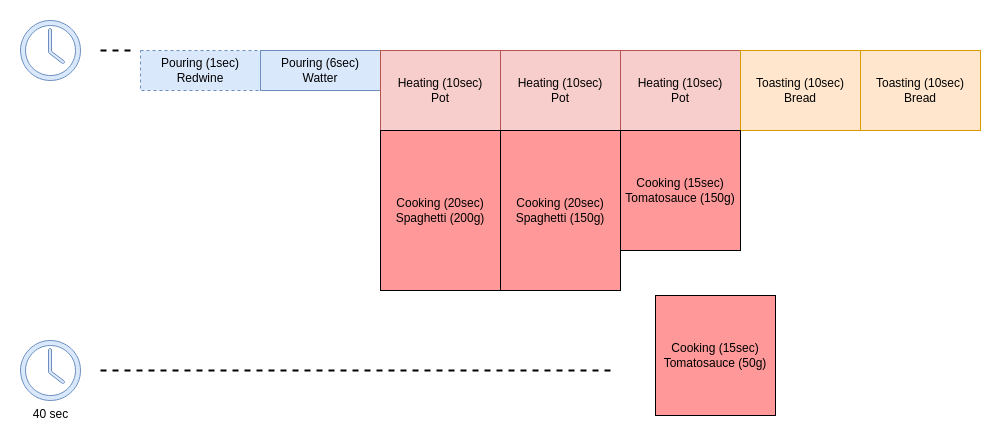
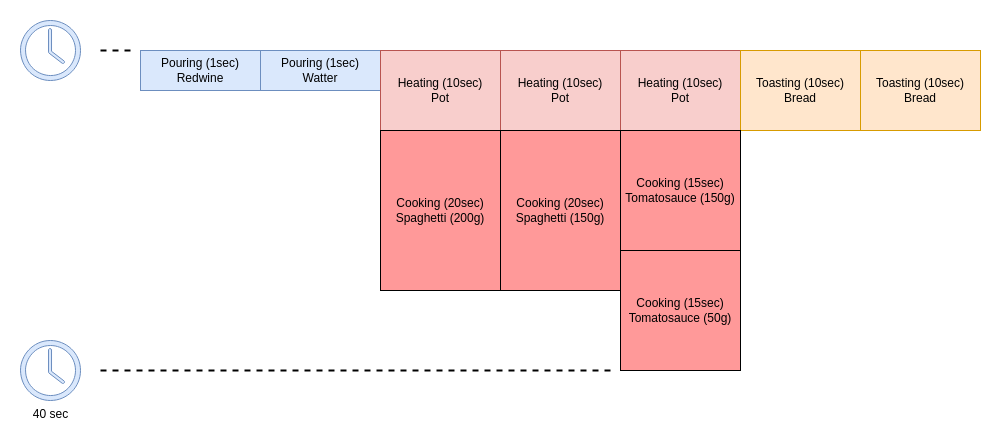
  <mxCell id="0" />
  <mxCell id="1" parent="0" />
- <mxCell id="2" value="Pouring (1sec)&lt;br&gt;Redwine" style="rounded=0;whiteSpace=wrap;html=1;fillColor=#dae8fc;strokeColor=#6c8ebf;dashed=1;" vertex="1" parent="1"><mxGeometry x="140" y="50" width="120" height="40" as="geometry" /></mxCell>
- <mxCell id="3" value="Pouring (6sec)&lt;br&gt;Watter" style="rounded=0;whiteSpace=wrap;html=1;fillColor=#dae8fc;strokeColor=#6c8ebf;" vertex="1" parent="1"><mxGeometry x="260" y="50" width="120" height="40" as="geometry" /></mxCell>
+ <mxCell id="2" value="Pouring (1sec)&lt;br&gt;Redwine" style="rounded=0;whiteSpace=wrap;html=1;fillColor=#dae8fc;strokeColor=#6c8ebf;" vertex="1" parent="1"><mxGeometry x="140" y="50" width="120" height="40" as="geometry" /></mxCell>
+ <mxCell id="3" value="Pouring (1sec)&lt;br&gt;Watter" style="rounded=0;whiteSpace=wrap;html=1;fillColor=#dae8fc;strokeColor=#6c8ebf;" vertex="1" parent="1"><mxGeometry x="260" y="50" width="120" height="40" as="geometry" /></mxCell>
  <mxCell id="4" value="Heating (10sec)&lt;br&gt;Pot" style="rounded=0;whiteSpace=wrap;html=1;fillColor=#f8cecc;strokeColor=#b85450;" vertex="1" parent="1"><mxGeometry x="380" y="50" width="120" height="80" as="geometry" /></mxCell>
  <mxCell id="5" value="Heating (10sec)&lt;br&gt;Pot" style="rounded=0;whiteSpace=wrap;html=1;fillColor=#f8cecc;strokeColor=#b85450;" vertex="1" parent="1"><mxGeometry x="620" y="50" width="120" height="80" as="geometry" /></mxCell>
  <mxCell id="6" value="Heating (10sec)&lt;br&gt;Pot" style="rounded=0;whiteSpace=wrap;html=1;fillColor=#f8cecc;strokeColor=#b85450;" vertex="1" parent="1"><mxGeometry x="500" y="50" width="120" height="80" as="geometry" /></mxCell>
  <mxCell id="7" value="Toasting (10sec)&lt;br&gt;Bread" style="rounded=0;whiteSpace=wrap;html=1;fillColor=#ffe6cc;strokeColor=#d79b00;" vertex="1" parent="1"><mxGeometry x="740" y="50" width="120" height="80" as="geometry" /></mxCell>
  <mxCell id="8" value="Toasting (10sec)&lt;br&gt;Bread" style="rounded=0;whiteSpace=wrap;html=1;fillColor=#ffe6cc;strokeColor=#d79b00;" vertex="1" parent="1"><mxGeometry x="860" y="50" width="120" height="80" as="geometry" /></mxCell>
  <mxCell id="9" value="Cooking (20sec)&lt;br&gt;Spaghetti (200g)" style="rounded=0;whiteSpace=wrap;html=1;fillColor=#D6625D;strokeColor=#000000;strokeWidth=1;" vertex="1" parent="1"><mxGeometry x="380" y="130" width="120" height="160" as="geometry" /></mxCell>
  <mxCell id="10" value="Cooking (20sec)&lt;br&gt;Spaghetti (150g)" style="rounded=0;whiteSpace=wrap;html=1;fillColor=#D6625D;strokeColor=#000000;" vertex="1" parent="1"><mxGeometry x="500" y="130" width="120" height="160" as="geometry" /></mxCell>
  <mxCell id="11" value="Cooking (15sec)&lt;br&gt;Tomatosauce (150g)" style="rounded=0;whiteSpace=wrap;html=1;fillColor=#D6625D;strokeColor=#000000;" vertex="1" parent="1"><mxGeometry x="620" y="130" width="120" height="120" as="geometry" /></mxCell>
- <mxCell id="12" value="Cooking (15sec)&lt;br&gt;Tomatosauce (50g)" style="rounded=0;whiteSpace=wrap;html=1;fillColor=#FF9999;strokeColor=#000000;" vertex="1" parent="1"><mxGeometry x="655" y="295" width="120" height="120" as="geometry" /></mxCell>
+ <mxCell id="12" value="Cooking (15sec)&lt;br&gt;Tomatosauce (50g)" style="rounded=0;whiteSpace=wrap;html=1;fillColor=#FF9999;strokeColor=#000000;" vertex="1" parent="1"><mxGeometry x="620" y="250" width="120" height="120" as="geometry" /></mxCell>
  <mxCell id="13" value="" style="sketch=0;pointerEvents=1;shadow=0;dashed=0;html=1;strokeColor=#6c8ebf;fillColor=#dae8fc;labelPosition=center;verticalLabelPosition=bottom;verticalAlign=top;outlineConnect=0;align=center;shape=mxgraph.office.concepts.clock;" vertex="1" parent="1"><mxGeometry x="20" y="20" width="60" height="60" as="geometry" /></mxCell>
  <mxCell id="14" value="40 sec" style="sketch=0;pointerEvents=1;shadow=0;dashed=0;html=1;strokeColor=#6c8ebf;fillColor=#dae8fc;labelPosition=center;verticalLabelPosition=bottom;verticalAlign=top;outlineConnect=0;align=center;shape=mxgraph.office.concepts.clock;" vertex="1" parent="1"><mxGeometry x="20" y="340" width="60" height="60" as="geometry" /></mxCell>
  <mxCell id="15" value="" style="line;strokeWidth=2;html=1;perimeter=backbonePerimeter;points=[];outlineConnect=0;fillColor=#D6625D;dashed=1;" vertex="1" parent="1"><mxGeometry x="100" y="365" width="510" height="10" as="geometry" /></mxCell>
  <mxCell id="16" value="" style="line;strokeWidth=2;html=1;perimeter=backbonePerimeter;points=[];outlineConnect=0;fillColor=#D6625D;dashed=1;" vertex="1" parent="1"><mxGeometry x="100" y="45" width="30" height="10" as="geometry" /></mxCell>
  <mxCell id="17" value="Cooking (20sec)&lt;br&gt;Spaghetti (200g)" style="rounded=0;whiteSpace=wrap;html=1;fillColor=#FF9999;strokeColor=#000000;strokeWidth=1;" vertex="1" parent="1"><mxGeometry x="380" y="130" width="120" height="160" as="geometry" /></mxCell>
  <mxCell id="18" value="Cooking (20sec)&lt;br&gt;Spaghetti (150g)" style="rounded=0;whiteSpace=wrap;html=1;fillColor=#FF9999;strokeColor=#000000;" vertex="1" parent="1"><mxGeometry x="500" y="130" width="120" height="160" as="geometry" /></mxCell>
  <mxCell id="19" value="Cooking (15sec)&lt;br&gt;Tomatosauce (150g)" style="rounded=0;whiteSpace=wrap;html=1;fillColor=#FF9999;strokeColor=#000000;" vertex="1" parent="1"><mxGeometry x="620" y="130" width="120" height="120" as="geometry" /></mxCell>
